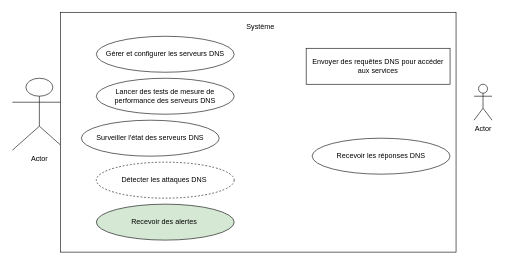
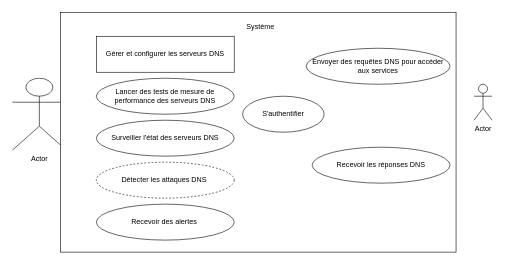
  <mxCell id="0" />
  <mxCell id="1" parent="0" />
  <mxCell id="2" value="Actor" style="shape=umlActor;verticalLabelPosition=bottom;verticalAlign=top;html=1;outlineConnect=0;strokeColor=#000000;fontColor=#000000;" vertex="1" parent="1"><mxGeometry y="130" width="90" height="120" as="geometry" x="20" /></mxCell>
  <mxCell id="3" value="Actor" style="shape=umlActor;verticalLabelPosition=bottom;verticalAlign=top;html=1;outlineConnect=0;" vertex="1" parent="1"><mxGeometry x="790" y="140" width="30" height="60" as="geometry" /></mxCell>
  <mxCell id="4" value="" style="rounded=0;whiteSpace=wrap;html=1;" vertex="1" parent="1"><mxGeometry x="100" y="20" width="660" height="400" as="geometry" /></mxCell>
- <mxCell id="5" value="Gérer et configurer les serveurs DNS" style="ellipse;whiteSpace=wrap;html=1;" vertex="1" parent="1"><mxGeometry x="160" y="60" width="230" height="60" as="geometry" /></mxCell>
+ <mxCell id="5" value="Gérer et configurer les serveurs DNS" style="whiteSpace=wrap;html=1;rounded=0;" vertex="1" parent="1"><mxGeometry x="160" y="60" width="230" height="60" as="geometry" /></mxCell>
  <mxCell id="6" value="Système" style="text;strokeColor=none;align=center;fillColor=none;html=1;verticalAlign=middle;whiteSpace=wrap;rounded=0;" vertex="1" parent="1"><mxGeometry x="404" y="30" width="60" height="30" as="geometry" /></mxCell>
  <mxCell id="7" value="Lancer des tests de mesure de performance des serveurs DNS" style="ellipse;whiteSpace=wrap;html=1;" vertex="1" parent="1"><mxGeometry x="160" y="130" width="230" height="60" as="geometry" /></mxCell>
- <mxCell id="8" value="Surveiller l'état des serveurs DNS" style="ellipse;whiteSpace=wrap;html=1;" vertex="1" parent="1"><mxGeometry x="135" y="200" width="230" height="60" as="geometry" /></mxCell>
+ <mxCell id="8" value="Surveiller l'état des serveurs DNS" style="ellipse;whiteSpace=wrap;html=1;" vertex="1" parent="1"><mxGeometry x="160" y="200" width="230" height="60" as="geometry" /></mxCell>
  <mxCell id="9" value="Détecter les attaques DNS&amp;nbsp;" style="ellipse;whiteSpace=wrap;html=1;dashed=1;" vertex="1" parent="1"><mxGeometry x="160" y="270" width="230" height="60" as="geometry" /></mxCell>
- <mxCell id="10" value="Recevoir des alertes&amp;nbsp;" style="ellipse;whiteSpace=wrap;html=1;fillColor=#d5e8d4;" vertex="1" parent="1"><mxGeometry x="160" y="340" width="230" height="60" as="geometry" /></mxCell>
- <mxCell id="12" value="Envoyer des requêtes DNS pour accéder aux services" style="whiteSpace=wrap;html=1;rounded=0;" vertex="1" parent="1"><mxGeometry x="510" y="80" width="240" height="60" as="geometry" /></mxCell>
- <mxCell id="13" value="Recevoir les réponses DNS" style="ellipse;whiteSpace=wrap;html=1;" vertex="1" parent="1"><mxGeometry x="520" y="230" width="230" height="60" as="geometry" /></mxCell>
+ <mxCell id="10" value="Recevoir des alertes&amp;nbsp;" style="ellipse;whiteSpace=wrap;html=1;" vertex="1" parent="1"><mxGeometry x="160" y="340" width="230" height="60" as="geometry" /></mxCell>
+ <mxCell id="11" value="S'authentifier" style="ellipse;whiteSpace=wrap;html=1;" vertex="1" parent="1"><mxGeometry x="404" y="160" width="136" height="60" as="geometry" /></mxCell>
+ <mxCell id="12" value="Envoyer des requêtes DNS pour accéder aux services" style="ellipse;whiteSpace=wrap;html=1;" vertex="1" parent="1"><mxGeometry x="510" y="80" width="240" height="60" as="geometry" /></mxCell>
+ <mxCell id="13" value="Recevoir les réponses DNS" style="ellipse;whiteSpace=wrap;html=1;" vertex="1" parent="1"><mxGeometry x="520" y="245" width="230" height="60" as="geometry" /></mxCell>
